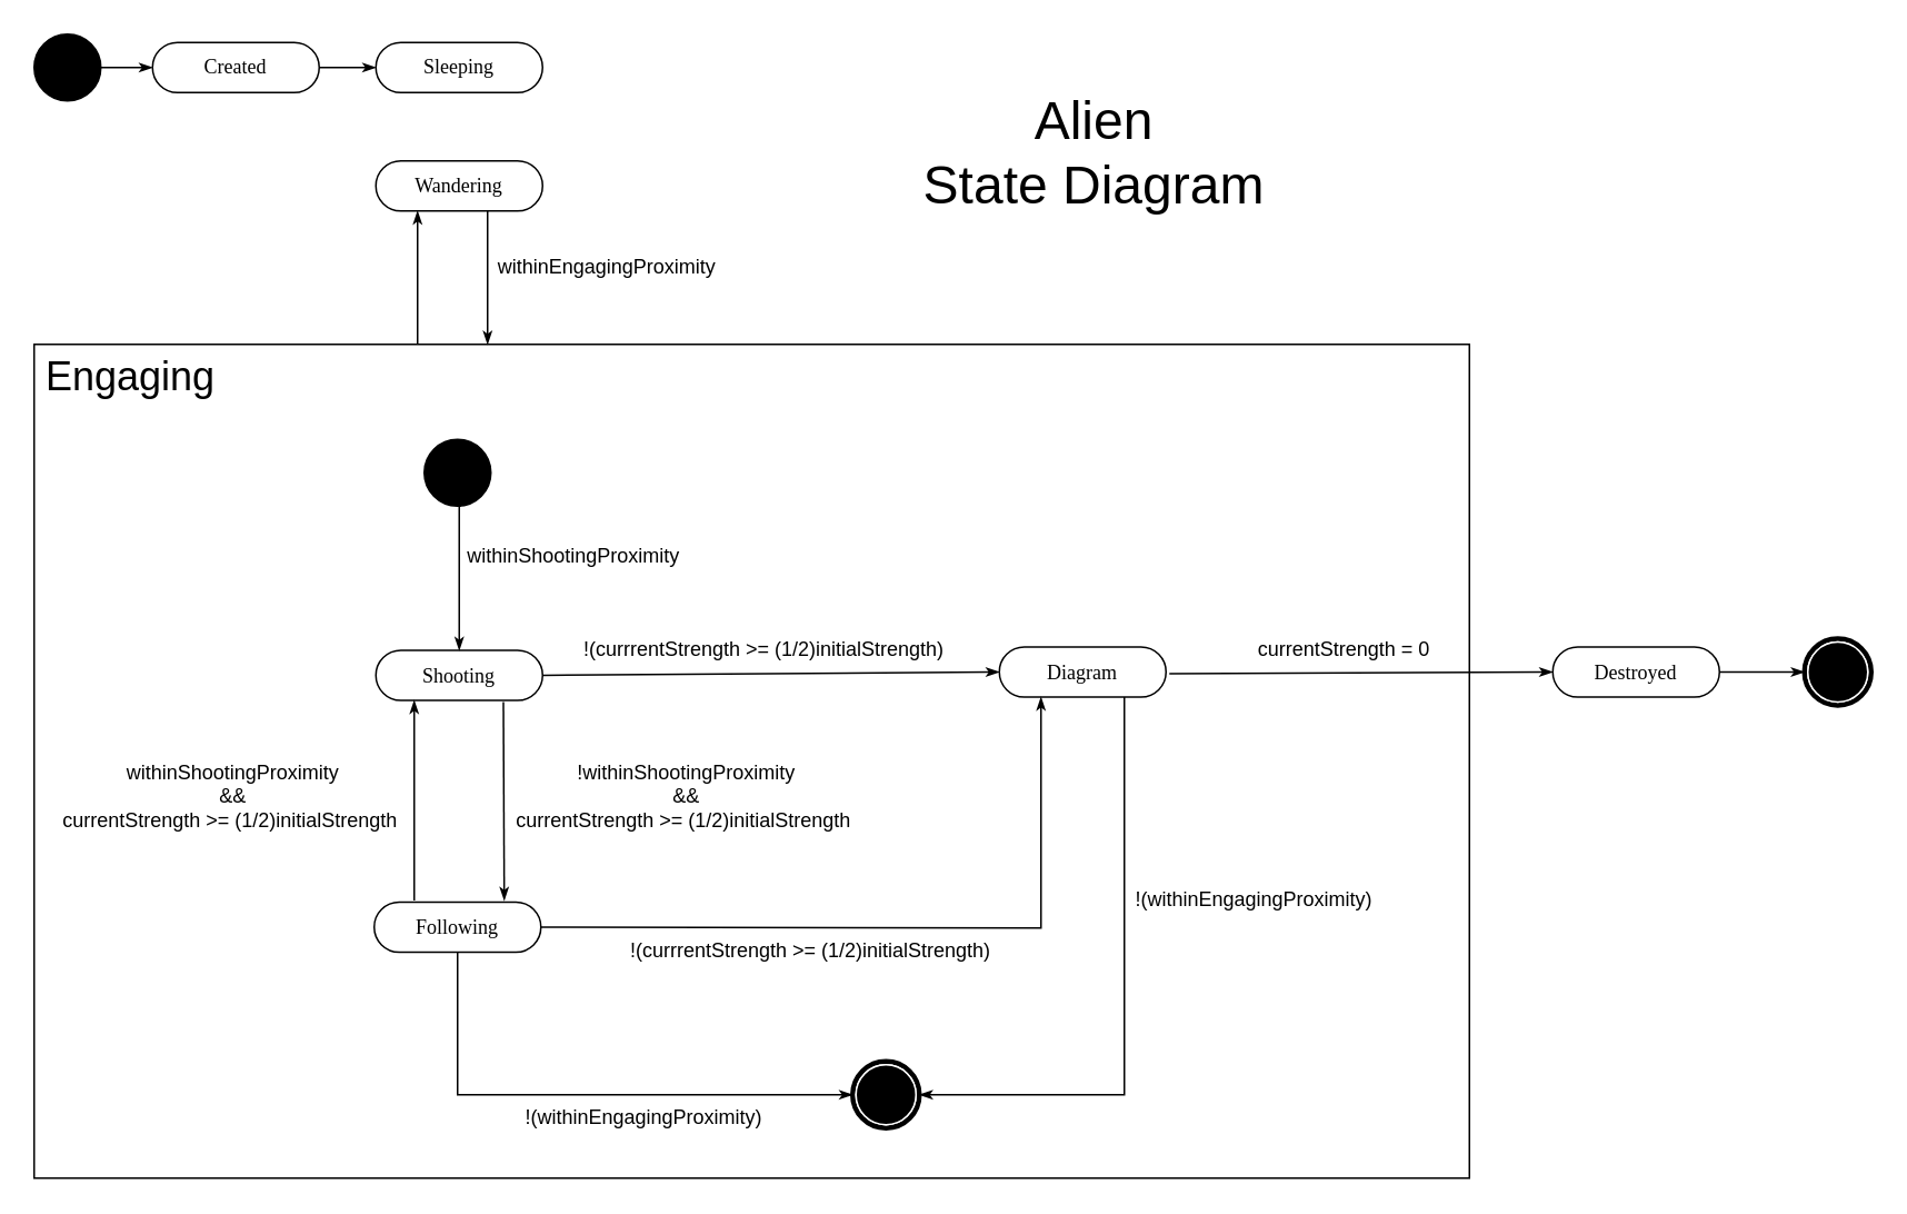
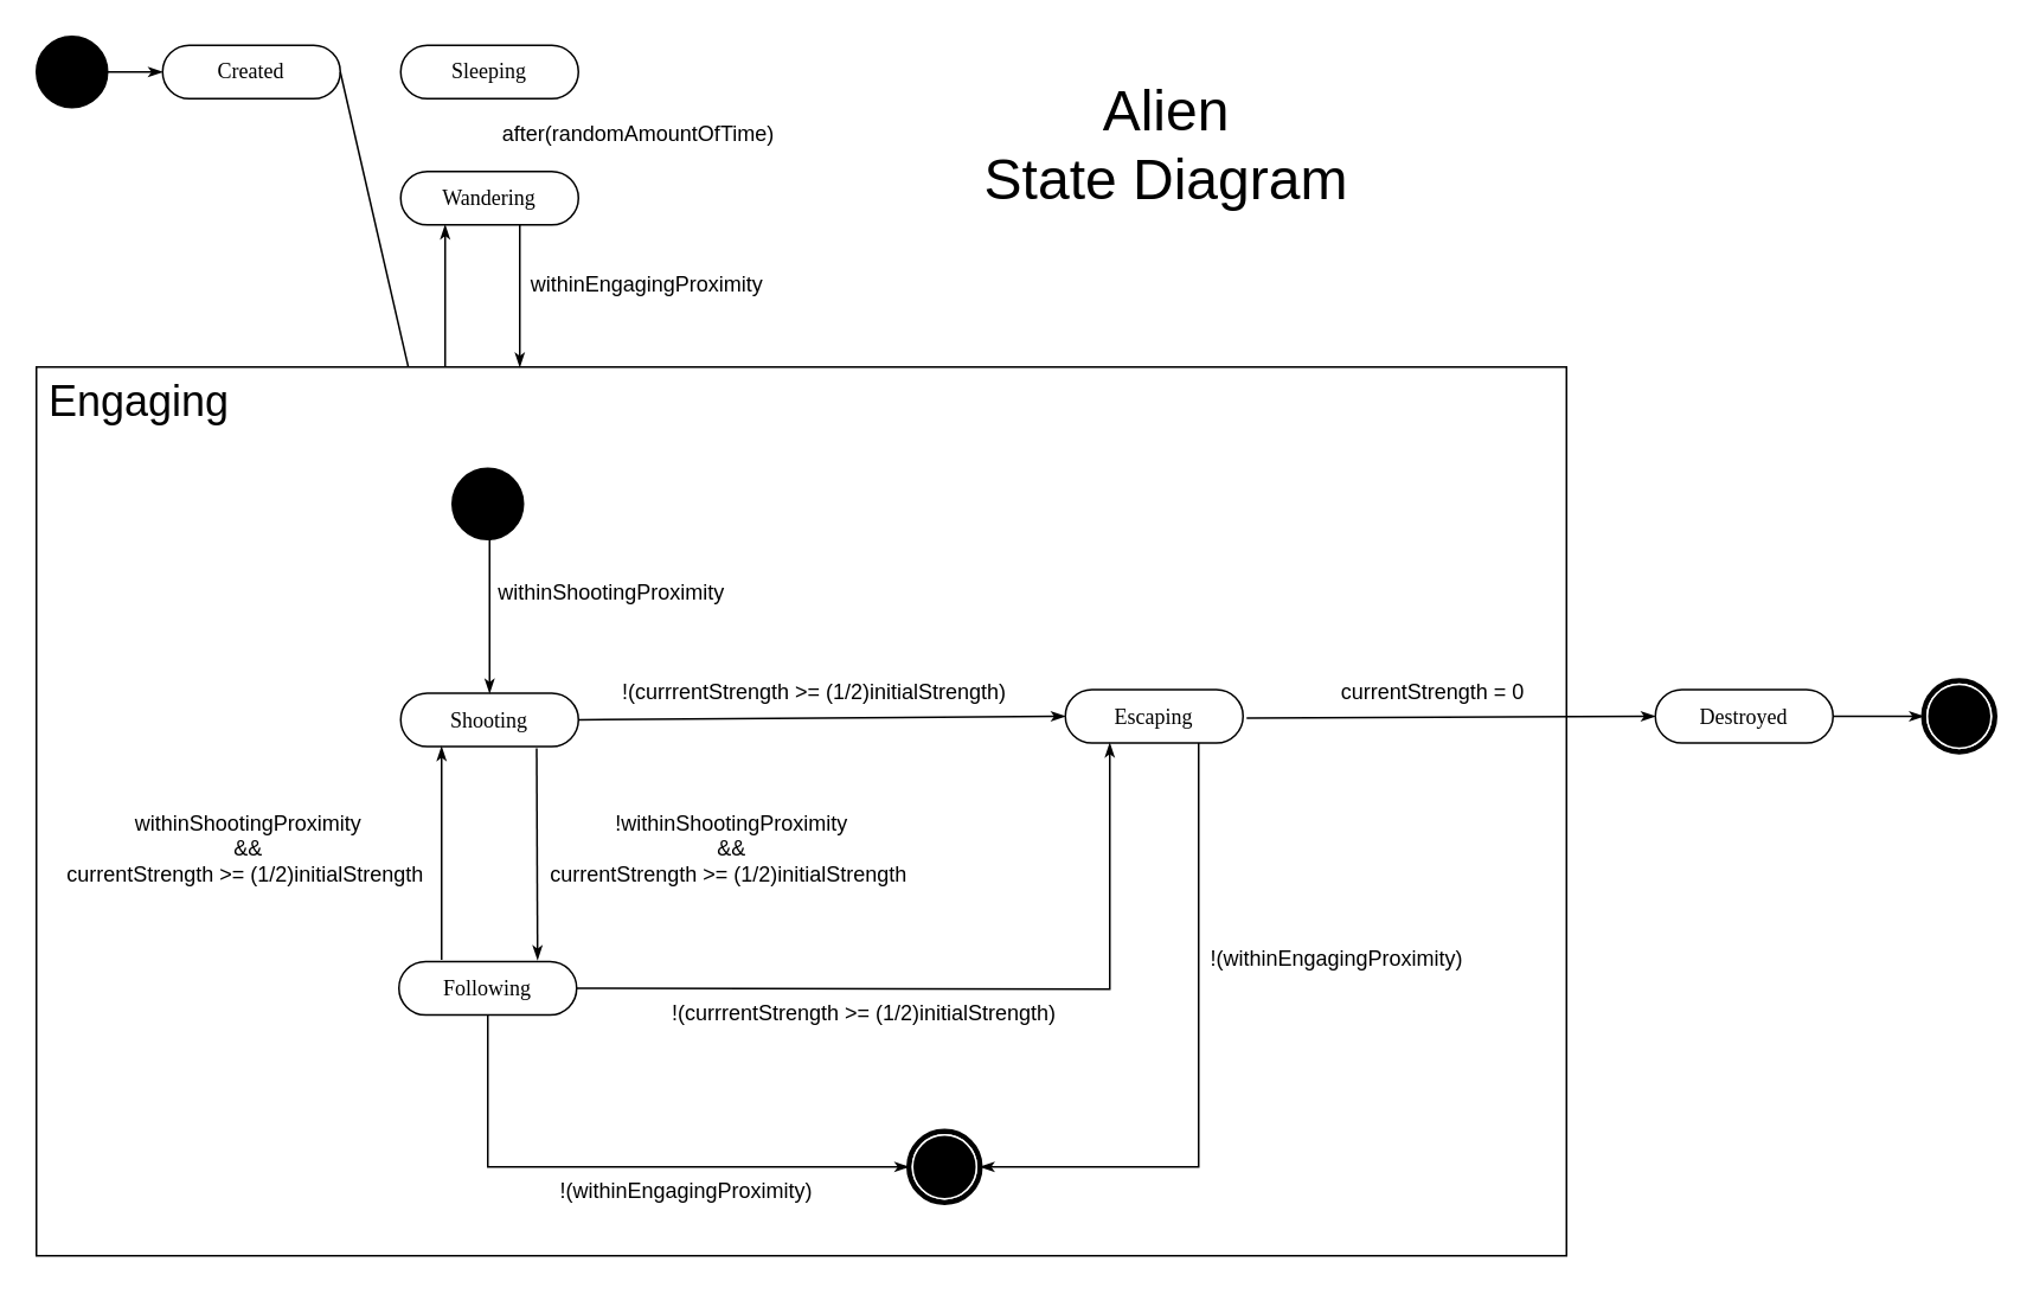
  <mxCell id="0" />
  <mxCell id="1" parent="0" />
  <mxCell id="2" style="edgeStyle=orthogonalEdgeStyle;rounded=0;html=1;labelBackgroundColor=none;startArrow=none;startFill=0;startSize=5;endArrow=classicThin;endFill=1;endSize=5;jettySize=auto;orthogonalLoop=1;strokeWidth=1;fontFamily=Verdana;fontSize=12;exitX=1;exitY=0.5;exitDx=0;exitDy=0;" parent="1" source="3" target="4" edge="1"><mxGeometry relative="1" as="geometry"><mxPoint x="275" y="-108" as="sourcePoint" /></mxGeometry></mxCell>
  <mxCell id="3" value="" style="ellipse;whiteSpace=wrap;html=1;rounded=0;shadow=0;comic=0;labelBackgroundColor=none;strokeWidth=1;fillColor=#000000;fontFamily=Verdana;fontSize=12;align=center;" parent="1" vertex="1"><mxGeometry x="20" y="20" width="40" height="40" as="geometry" /></mxCell>
  <mxCell id="4" value="Created" style="rounded=1;whiteSpace=wrap;html=1;shadow=0;comic=0;labelBackgroundColor=none;strokeWidth=1;fontFamily=Verdana;fontSize=12;align=center;arcSize=50;" parent="1" vertex="1"><mxGeometry x="91" y="25" width="100" height="30" as="geometry" /></mxCell>
  <mxCell id="5" value="Sleeping" style="rounded=1;whiteSpace=wrap;html=1;shadow=0;comic=0;labelBackgroundColor=none;strokeWidth=1;fontFamily=Verdana;fontSize=12;align=center;arcSize=50;" parent="1" vertex="1"><mxGeometry x="225" y="25" width="100" height="30" as="geometry" /></mxCell>
- <mxCell id="6" style="edgeStyle=none;rounded=0;html=1;labelBackgroundColor=none;startArrow=none;startFill=0;startSize=5;endArrow=classicThin;endFill=1;endSize=5;jettySize=auto;orthogonalLoop=1;strokeWidth=1;fontFamily=Verdana;fontSize=12;exitX=1;exitY=0.5;exitDx=0;exitDy=0;entryX=0;entryY=0.5;entryDx=0;entryDy=0;" parent="1" source="4" edge="1" target="5"><mxGeometry relative="1" as="geometry"><mxPoint x="-160" y="178.111" as="sourcePoint" /><mxPoint x="275" y="-11.5" as="targetPoint" /></mxGeometry></mxCell>
+ <mxCell id="6" style="edgeStyle=none;rounded=0;html=1;labelBackgroundColor=none;startArrow=none;startFill=0;startSize=5;endArrow=classicThin;endFill=1;endSize=5;jettySize=auto;orthogonalLoop=1;strokeWidth=1;fontFamily=Verdana;fontSize=12;exitX=1;exitY=0.5;exitDx=0;exitDy=0;" parent="1" source="4" edge="1" target="10"><mxGeometry relative="1" as="geometry"><mxPoint x="-160" y="178.111" as="sourcePoint" /><mxPoint x="275" y="-11.5" as="targetPoint" /></mxGeometry></mxCell>
  <mxCell id="7" value="Wandering" style="rounded=1;whiteSpace=wrap;html=1;shadow=0;comic=0;labelBackgroundColor=none;strokeWidth=1;fontFamily=Verdana;fontSize=12;align=center;arcSize=50;" vertex="1" parent="1"><mxGeometry x="225" y="96" width="100" height="30" as="geometry" /></mxCell>
+ <mxCell id="8" value="after(randomAmountOfTime)" style="text;html=1;strokeColor=none;fillColor=none;align=center;verticalAlign=middle;whiteSpace=wrap;rounded=0;" vertex="1" parent="1"><mxGeometry x="279" y="60" width="160" height="30" as="geometry" /></mxCell>
  <mxCell id="9" value="" style="rounded=0;whiteSpace=wrap;html=1;fontSize=16;" vertex="1" parent="1"><mxGeometry x="20" y="206" width="861" height="500" as="geometry" /></mxCell>
  <mxCell id="10" value="Shooting" style="rounded=1;whiteSpace=wrap;html=1;shadow=0;comic=0;labelBackgroundColor=none;strokeWidth=1;fontFamily=Verdana;fontSize=12;align=center;arcSize=50;" vertex="1" parent="1"><mxGeometry x="225" y="389.5" width="100" height="30" as="geometry" /></mxCell>
  <mxCell id="11" value="Following" style="rounded=1;whiteSpace=wrap;html=1;shadow=0;comic=0;labelBackgroundColor=none;strokeWidth=1;fontFamily=Verdana;fontSize=12;align=center;arcSize=50;" vertex="1" parent="1"><mxGeometry x="224" y="540.5" width="100" height="30" as="geometry" /></mxCell>
- <mxCell id="12" value="Diagram" style="rounded=1;whiteSpace=wrap;html=1;shadow=0;comic=0;labelBackgroundColor=none;strokeWidth=1;fontFamily=Verdana;fontSize=12;align=center;arcSize=50;" vertex="1" parent="1"><mxGeometry x="599" y="387.5" width="100" height="30" as="geometry" /></mxCell>
+ <mxCell id="12" value="Escaping" style="rounded=1;whiteSpace=wrap;html=1;shadow=0;comic=0;labelBackgroundColor=none;strokeWidth=1;fontFamily=Verdana;fontSize=12;align=center;arcSize=50;" vertex="1" parent="1"><mxGeometry x="599" y="387.5" width="100" height="30" as="geometry" /></mxCell>
  <mxCell id="13" value="withinShootingProximity&amp;nbsp;" style="text;html=1;strokeColor=none;fillColor=none;align=center;verticalAlign=middle;whiteSpace=wrap;rounded=0;" vertex="1" parent="1"><mxGeometry x="277" y="309" width="137" height="47" as="geometry" /></mxCell>
  <mxCell id="14" value="Destroyed" style="rounded=1;whiteSpace=wrap;html=1;shadow=0;comic=0;labelBackgroundColor=none;strokeWidth=1;fontFamily=Verdana;fontSize=12;align=center;arcSize=50;" vertex="1" parent="1"><mxGeometry x="931" y="387.5" width="100" height="30" as="geometry" /></mxCell>
  <mxCell id="15" style="edgeStyle=none;rounded=0;html=1;labelBackgroundColor=none;startArrow=none;startFill=0;startSize=5;endArrow=classicThin;endFill=1;endSize=5;jettySize=auto;orthogonalLoop=1;strokeWidth=1;fontFamily=Verdana;fontSize=12;exitX=0.5;exitY=1;exitDx=0;exitDy=0;" edge="1" parent="1"><mxGeometry relative="1" as="geometry"><mxPoint x="301.5" y="420.5" as="sourcePoint" /><mxPoint x="302" y="539.5" as="targetPoint" /></mxGeometry></mxCell>
  <mxCell id="16" style="edgeStyle=none;rounded=0;html=1;labelBackgroundColor=none;startArrow=none;startFill=0;startSize=5;endArrow=classicThin;endFill=1;endSize=5;jettySize=auto;orthogonalLoop=1;strokeWidth=1;fontFamily=Verdana;fontSize=12;entryX=0.5;entryY=1;entryDx=0;entryDy=0;" edge="1" parent="1"><mxGeometry relative="1" as="geometry"><mxPoint x="248" y="539.5" as="sourcePoint" /><mxPoint x="248" y="419.5" as="targetPoint" /></mxGeometry></mxCell>
  <mxCell id="17" value="!withinShootingProximity &lt;br&gt;&amp;amp;&amp;amp;&lt;br&gt;currentStrength &amp;gt;= (1/2)initialStrength&amp;nbsp;" style="text;html=1;strokeColor=none;fillColor=none;align=center;verticalAlign=middle;whiteSpace=wrap;rounded=0;" vertex="1" parent="1"><mxGeometry x="303" y="453.5" width="217" height="47" as="geometry" /></mxCell>
  <mxCell id="18" value="withinShootingProximity &lt;br&gt;&amp;amp;&amp;amp;&lt;br&gt;currentStrength &amp;gt;= (1/2)initialStrength&amp;nbsp;" style="text;html=1;strokeColor=none;fillColor=none;align=center;verticalAlign=middle;whiteSpace=wrap;rounded=0;" vertex="1" parent="1"><mxGeometry x="31" y="453.5" width="217" height="47" as="geometry" /></mxCell>
  <mxCell id="19" style="edgeStyle=none;rounded=0;html=1;labelBackgroundColor=none;startArrow=none;startFill=0;startSize=5;endArrow=classicThin;endFill=1;endSize=5;jettySize=auto;orthogonalLoop=1;strokeWidth=1;fontFamily=Verdana;fontSize=12;exitX=1;exitY=0.5;exitDx=0;exitDy=0;entryX=0;entryY=0.5;entryDx=0;entryDy=0;" edge="1" parent="1" source="10" target="12"><mxGeometry relative="1" as="geometry"><mxPoint x="335" y="304.5" as="sourcePoint" /><mxPoint x="614" y="397.5" as="targetPoint" /><Array as="points" /></mxGeometry></mxCell>
  <mxCell id="20" style="edgeStyle=none;rounded=0;html=1;labelBackgroundColor=none;startArrow=none;startFill=0;startSize=5;endArrow=classicThin;endFill=1;endSize=5;jettySize=auto;orthogonalLoop=1;strokeWidth=1;fontFamily=Verdana;fontSize=12;entryX=0.25;entryY=1;entryDx=0;entryDy=0;exitX=1;exitY=0.5;exitDx=0;exitDy=0;" edge="1" parent="1" source="11" target="12"><mxGeometry relative="1" as="geometry"><mxPoint x="321" y="564" as="sourcePoint" /><mxPoint x="605" y="417.5" as="targetPoint" /><Array as="points"><mxPoint x="624" y="556" /></Array></mxGeometry></mxCell>
  <mxCell id="21" value="currentStrength = 0" style="text;html=1;strokeColor=none;fillColor=none;align=center;verticalAlign=middle;whiteSpace=wrap;rounded=0;" vertex="1" parent="1"><mxGeometry x="693" y="378.5" width="226" height="20" as="geometry" /></mxCell>
  <mxCell id="22" value="!(currrentStrength &amp;gt;= (1/2)initialStrength)" style="text;html=1;strokeColor=none;fillColor=none;align=center;verticalAlign=middle;whiteSpace=wrap;rounded=0;" vertex="1" parent="1"><mxGeometry x="345" y="378.5" width="226" height="20" as="geometry" /></mxCell>
  <mxCell id="23" value="!(currrentStrength &amp;gt;= (1/2)initialStrength)" style="text;html=1;strokeColor=none;fillColor=none;align=center;verticalAlign=middle;whiteSpace=wrap;rounded=0;" vertex="1" parent="1"><mxGeometry x="373" y="559.5" width="226" height="20" as="geometry" /></mxCell>
  <mxCell id="24" style="edgeStyle=none;rounded=0;html=1;labelBackgroundColor=none;startArrow=none;startFill=0;startSize=5;endArrow=classicThin;endFill=1;endSize=5;jettySize=auto;orthogonalLoop=1;strokeWidth=1;fontFamily=Verdana;fontSize=12;exitX=0.75;exitY=1;exitDx=0;exitDy=0;" edge="1" parent="1"><mxGeometry relative="1" as="geometry"><mxPoint x="292" y="126" as="sourcePoint" /><mxPoint x="292" y="206" as="targetPoint" /><Array as="points" /></mxGeometry></mxCell>
  <mxCell id="25" style="edgeStyle=none;rounded=0;html=1;labelBackgroundColor=none;startArrow=none;startFill=0;startSize=5;endArrow=classicThin;endFill=1;endSize=5;jettySize=auto;orthogonalLoop=1;strokeWidth=1;fontFamily=Verdana;fontSize=12;entryX=0.25;entryY=1;entryDx=0;entryDy=0;" edge="1" parent="1"><mxGeometry relative="1" as="geometry"><mxPoint x="250" y="206" as="sourcePoint" /><mxPoint x="250" y="126" as="targetPoint" /><Array as="points" /></mxGeometry></mxCell>
  <mxCell id="26" value="withinEngagingProximity&amp;nbsp;" style="text;html=1;strokeColor=none;fillColor=none;align=center;verticalAlign=middle;whiteSpace=wrap;rounded=0;" vertex="1" parent="1"><mxGeometry x="297" y="136" width="137" height="47" as="geometry" /></mxCell>
  <mxCell id="27" style="edgeStyle=orthogonalEdgeStyle;rounded=0;html=1;labelBackgroundColor=none;startArrow=none;startFill=0;startSize=5;endArrow=classicThin;endFill=1;endSize=5;jettySize=auto;orthogonalLoop=1;strokeWidth=1;fontFamily=Verdana;fontSize=12;entryX=0.5;entryY=0;entryDx=0;entryDy=0;" edge="1" parent="1" target="10"><mxGeometry relative="1" as="geometry"><mxPoint x="276" y="303" as="sourcePoint" /><mxPoint x="276" y="333" as="targetPoint" /><Array as="points"><mxPoint x="275" y="303" /></Array></mxGeometry></mxCell>
  <mxCell id="28" value="" style="ellipse;whiteSpace=wrap;html=1;rounded=0;shadow=0;comic=0;labelBackgroundColor=none;strokeWidth=1;fillColor=#000000;fontFamily=Verdana;fontSize=12;align=center;" vertex="1" parent="1"><mxGeometry x="254" y="263" width="40" height="40" as="geometry" /></mxCell>
  <mxCell id="29" value="Engaging" style="text;html=1;strokeColor=none;fillColor=none;align=center;verticalAlign=middle;whiteSpace=wrap;rounded=0;fontSize=24;" vertex="1" parent="1"><mxGeometry x="25" y="211" width="106" height="30" as="geometry" /></mxCell>
  <mxCell id="30" style="edgeStyle=none;rounded=0;html=1;labelBackgroundColor=none;startArrow=none;startFill=0;startSize=5;endArrow=classicThin;endFill=1;endSize=5;jettySize=auto;orthogonalLoop=1;strokeWidth=1;fontFamily=Verdana;fontSize=12;exitX=0.5;exitY=1;exitDx=0;exitDy=0;" edge="1" parent="1" target="31" source="11"><mxGeometry relative="1" as="geometry"><mxPoint x="531" y="596" as="sourcePoint" /><Array as="points"><mxPoint x="274" y="656" /></Array></mxGeometry></mxCell>
  <mxCell id="31" value="" style="shape=mxgraph.bpmn.shape;html=1;verticalLabelPosition=bottom;labelBackgroundColor=#ffffff;verticalAlign=top;perimeter=ellipsePerimeter;outline=end;symbol=terminate;rounded=0;shadow=0;comic=0;strokeWidth=1;fontFamily=Verdana;fontSize=12;align=center;" vertex="1" parent="1"><mxGeometry x="511" y="636" width="40" height="40" as="geometry" /></mxCell>
  <mxCell id="32" value="!(withinEngagingProximity)" style="text;html=1;strokeColor=none;fillColor=none;align=center;verticalAlign=middle;whiteSpace=wrap;rounded=0;" vertex="1" parent="1"><mxGeometry x="311" y="646" width="150" height="47" as="geometry" /></mxCell>
  <mxCell id="33" style="edgeStyle=none;rounded=0;html=1;labelBackgroundColor=none;startArrow=none;startFill=0;startSize=5;endArrow=classicThin;endFill=1;endSize=5;jettySize=auto;orthogonalLoop=1;strokeWidth=1;fontFamily=Verdana;fontSize=12;exitX=0.75;exitY=1;exitDx=0;exitDy=0;entryX=1;entryY=0.5;entryDx=0;entryDy=0;" edge="1" parent="1" source="12" target="31"><mxGeometry relative="1" as="geometry"><mxPoint x="691" y="536.75" as="sourcePoint" /><mxPoint x="928" y="622.25" as="targetPoint" /><Array as="points"><mxPoint x="674" y="656" /></Array></mxGeometry></mxCell>
  <mxCell id="34" value="!(withinEngagingProximity)" style="text;html=1;strokeColor=none;fillColor=none;align=center;verticalAlign=middle;whiteSpace=wrap;rounded=0;" vertex="1" parent="1"><mxGeometry x="677" y="515.5" width="150" height="47" as="geometry" /></mxCell>
  <mxCell id="35" style="edgeStyle=none;rounded=0;html=1;labelBackgroundColor=none;startArrow=none;startFill=0;startSize=5;endArrow=classicThin;endFill=1;endSize=5;jettySize=auto;orthogonalLoop=1;strokeWidth=1;fontFamily=Verdana;fontSize=12;exitX=1;exitY=0.5;exitDx=0;exitDy=0;entryX=0;entryY=0.5;entryDx=0;entryDy=0;" edge="1" parent="1" target="14"><mxGeometry relative="1" as="geometry"><mxPoint x="701" y="403.5" as="sourcePoint" /><mxPoint x="1141" y="404" as="targetPoint" /><Array as="points" /></mxGeometry></mxCell>
  <mxCell id="36" value="" style="shape=mxgraph.bpmn.shape;html=1;verticalLabelPosition=bottom;labelBackgroundColor=#ffffff;verticalAlign=top;perimeter=ellipsePerimeter;outline=end;symbol=terminate;rounded=0;shadow=0;comic=0;strokeWidth=1;fontFamily=Verdana;fontSize=12;align=center;" vertex="1" parent="1"><mxGeometry x="1082" y="382.5" width="40" height="40" as="geometry" /></mxCell>
  <mxCell id="37" style="edgeStyle=none;rounded=0;html=1;labelBackgroundColor=none;startArrow=none;startFill=0;startSize=5;endArrow=classicThin;endFill=1;endSize=5;jettySize=auto;orthogonalLoop=1;strokeWidth=1;fontFamily=Verdana;fontSize=12;exitX=1;exitY=0.5;exitDx=0;exitDy=0;entryX=0;entryY=0.5;entryDx=0;entryDy=0;" edge="1" parent="1" source="14" target="36"><mxGeometry relative="1" as="geometry"><mxPoint x="711" y="413.5" as="sourcePoint" /><mxPoint x="941" y="412.5" as="targetPoint" /><Array as="points" /></mxGeometry></mxCell>
- <mxCell id="38" value="&lt;font style=&quot;font-size: 32px&quot;&gt;Alien &lt;br&gt;State Diagram&lt;/font&gt;" style="text;html=1;strokeColor=none;fillColor=none;align=center;verticalAlign=middle;whiteSpace=wrap;rounded=0;fontSize=30;" vertex="1" parent="1"><mxGeometry x="551" y="46" width="210" height="90" as="geometry" /></mxCell>
+ <mxCell id="38" value="&lt;font style=&quot;font-size: 32px&quot;&gt;Alien &lt;br&gt;State Diagram&lt;/font&gt;" style="text;html=1;strokeColor=none;fillColor=none;align=center;verticalAlign=middle;whiteSpace=wrap;rounded=0;fontSize=30;" vertex="1" parent="1"><mxGeometry x="551" y="36" width="210" height="90" as="geometry" /></mxCell>
